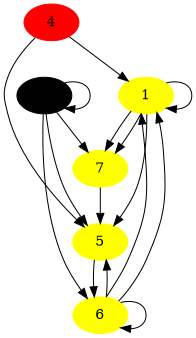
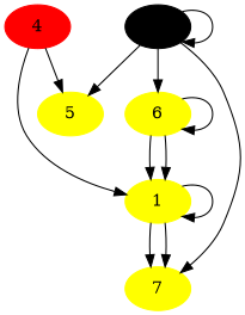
  digraph {
    node [color=yellow style=filled]
    4 [color=red]
    1
    5
    7
    6
    2 [color=black]
    4 -> 1
    4 -> 5
    1 -> 1
-   1 -> 5
    1 -> 7
    1 -> 7
-   5 -> 6
-   7 -> 5
    6 -> 1
    6 -> 1
-   6 -> 5
    6 -> 6
    2 -> 5
    2 -> 7
    2 -> 6
    2 -> 2
  }
